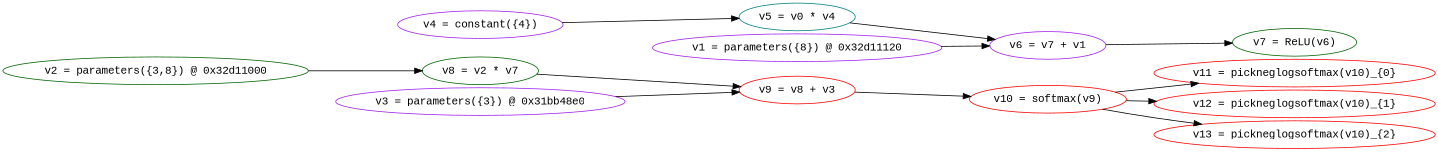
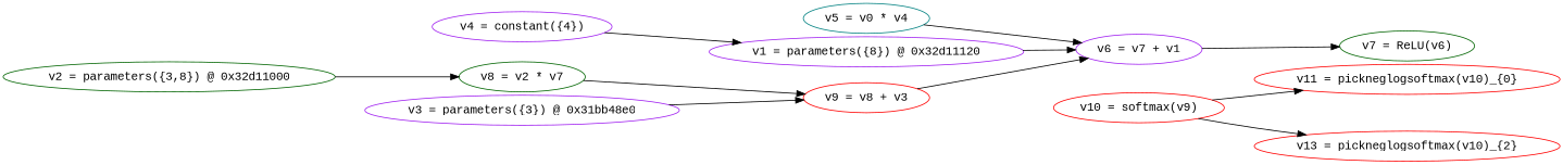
  digraph {
    fontname="Liberation Mono"
    nodesep=.05
    rankdir=LR
    node [color=red fontname="Liberation Mono"]
    edge [fontname="Liberation Mono"]
    n1 [color=teal label="v5 = v0 * v4"]
    n2 [color=purple label="v6 = v7 + v1"]
    n3 [color=purple label="v1 = parameters({8}) @ 0x32d11120"]
    n4 [color=darkgreen label="v7 = ReLU(v6)"]
    n5 [color=darkgreen label="v2 = parameters({3,8}) @ 0x32d11000"]
    n6 [color=darkgreen label="v8 = v2 * v7"]
    n7 [label="v9 = v8 + v3"]
    n8 [color=purple label="v3 = parameters({3}) @ 0x31bb48e0"]
    n9 [label="v10 = softmax(v9)"]
    n10 [color=purple label="v4 = constant({4})"]
    n11 [label="v11 = pickneglogsoftmax(v10)_{0}"]
-   n12 [label="v12 = pickneglogsoftmax(v10)_{1}"]
    n13 [label="v13 = pickneglogsoftmax(v10)_{2}"]
    n1 -> n2
    n2 -> n4
    n3 -> n2
    n5 -> n6
    n6 -> n7
-   n7 -> n9
+   n7 -> n2
    n8 -> n7
    n9 -> n11
-   n9 -> n12
    n9 -> n13
-   n10 -> n1
+   n10 -> n3
  }
